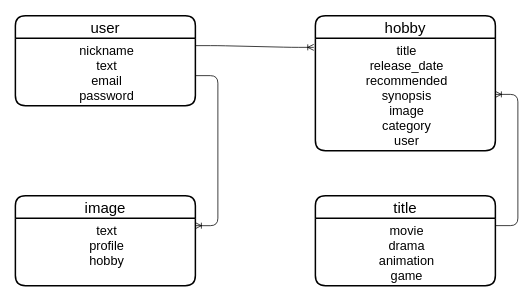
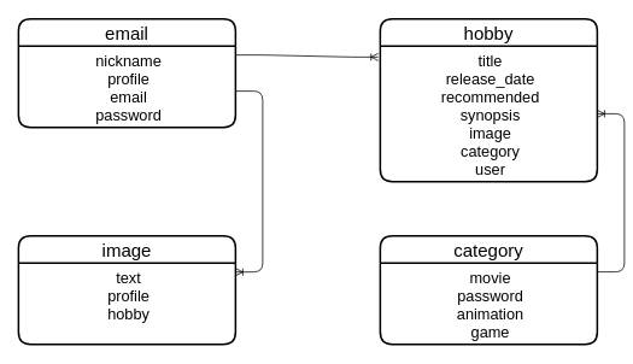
  <mxCell id="0" />
  <mxCell id="1" parent="0" />
  <mxCell id="2" value="hobby" style="swimlane;childLayout=stackLayout;horizontal=1;startSize=30;horizontalStack=0;rounded=1;fontSize=20;fontStyle=0;strokeWidth=2;resizeParent=0;resizeLast=1;shadow=0;dashed=0;align=center;" vertex="1" parent="1"><mxGeometry x="420" y="20" width="240" height="180" as="geometry" /></mxCell>
  <mxCell id="3" value="title&#10;release_date&#10;recommended&#10;synopsis&#10;image&#10;category&#10;user" style="align=center;strokeColor=none;fillColor=none;spacingLeft=4;fontSize=17;verticalAlign=top;resizable=0;rotatable=0;part=1;" vertex="1" parent="2"><mxGeometry y="30" width="240" height="150" as="geometry" /></mxCell>
- <mxCell id="4" value="title" style="swimlane;childLayout=stackLayout;horizontal=1;startSize=30;horizontalStack=0;rounded=1;fontSize=20;fontStyle=0;strokeWidth=2;resizeParent=0;resizeLast=1;shadow=0;dashed=0;align=center;" vertex="1" parent="1"><mxGeometry x="420" y="260" width="240" height="120" as="geometry" /></mxCell>
- <mxCell id="5" value="movie&#10;drama&#10;animation&#10;game" style="align=center;strokeColor=none;fillColor=none;spacingLeft=4;fontSize=17;verticalAlign=top;resizable=0;rotatable=0;part=1;" vertex="1" parent="4"><mxGeometry y="30" width="240" height="90" as="geometry" /></mxCell>
- <mxCell id="6" value="user" style="swimlane;childLayout=stackLayout;horizontal=1;startSize=30;horizontalStack=0;rounded=1;fontSize=20;fontStyle=0;strokeWidth=2;resizeParent=0;resizeLast=1;shadow=0;dashed=0;align=center;" vertex="1" parent="1"><mxGeometry x="20" y="20" width="240" height="120" as="geometry" /></mxCell>
- <mxCell id="7" value="nickname&#10;text&#10;email&#10;password" style="align=center;strokeColor=none;fillColor=none;spacingLeft=4;fontSize=17;verticalAlign=top;resizable=0;rotatable=0;part=1;" vertex="1" parent="6"><mxGeometry y="30" width="240" height="90" as="geometry" /></mxCell>
+ <mxCell id="4" value="category" style="swimlane;childLayout=stackLayout;horizontal=1;startSize=30;horizontalStack=0;rounded=1;fontSize=20;fontStyle=0;strokeWidth=2;resizeParent=0;resizeLast=1;shadow=0;dashed=0;align=center;" vertex="1" parent="1"><mxGeometry x="420" y="260" width="240" height="120" as="geometry" /></mxCell>
+ <mxCell id="5" value="movie&#10;password&#10;animation&#10;game" style="align=center;strokeColor=none;fillColor=none;spacingLeft=4;fontSize=17;verticalAlign=top;resizable=0;rotatable=0;part=1;" vertex="1" parent="4"><mxGeometry y="30" width="240" height="90" as="geometry" /></mxCell>
+ <mxCell id="6" value="email" style="swimlane;childLayout=stackLayout;horizontal=1;startSize=30;horizontalStack=0;rounded=1;fontSize=20;fontStyle=0;strokeWidth=2;resizeParent=0;resizeLast=1;shadow=0;dashed=0;align=center;" vertex="1" parent="1"><mxGeometry x="20" y="20" width="240" height="120" as="geometry" /></mxCell>
+ <mxCell id="7" value="nickname&#10;profile&#10;email&#10;password" style="align=center;strokeColor=none;fillColor=none;spacingLeft=4;fontSize=17;verticalAlign=top;resizable=0;rotatable=0;part=1;" vertex="1" parent="6"><mxGeometry y="30" width="240" height="90" as="geometry" /></mxCell>
  <mxCell id="8" value="image" style="swimlane;childLayout=stackLayout;horizontal=1;startSize=30;horizontalStack=0;rounded=1;fontSize=20;fontStyle=0;strokeWidth=2;resizeParent=0;resizeLast=1;shadow=0;dashed=0;align=center;" vertex="1" parent="1"><mxGeometry x="20" y="260" width="240" height="120" as="geometry" /></mxCell>
  <mxCell id="9" value="text&#10;profile&#10;hobby" style="align=center;strokeColor=none;fillColor=none;spacingLeft=4;fontSize=17;verticalAlign=top;resizable=0;rotatable=0;part=1;" vertex="1" parent="8"><mxGeometry y="30" width="240" height="90" as="geometry" /></mxCell>
  <mxCell id="10" value="" style="edgeStyle=entityRelationEdgeStyle;fontSize=12;html=1;endArrow=ERoneToMany;entryX=-0.009;entryY=0.082;entryDx=0;entryDy=0;entryPerimeter=0;" edge="1" parent="1" target="3"><mxGeometry width="100" height="100" relative="1" as="geometry"><mxPoint x="260" y="60" as="sourcePoint" /><mxPoint x="360" y="-40" as="targetPoint" /></mxGeometry></mxCell>
  <mxCell id="11" value="" style="edgeStyle=entityRelationEdgeStyle;fontSize=12;html=1;endArrow=ERoneToMany;entryX=1;entryY=0.112;entryDx=0;entryDy=0;entryPerimeter=0;" edge="1" parent="1" target="9"><mxGeometry width="100" height="100" relative="1" as="geometry"><mxPoint x="260" y="100" as="sourcePoint" /><mxPoint x="360" y="0" as="targetPoint" /></mxGeometry></mxCell>
  <mxCell id="12" value="" style="edgeStyle=entityRelationEdgeStyle;fontSize=12;html=1;endArrow=ERoneToMany;exitX=1;exitY=0.111;exitDx=0;exitDy=0;exitPerimeter=0;entryX=1;entryY=0.5;entryDx=0;entryDy=0;" edge="1" parent="1" source="5" target="3"><mxGeometry width="100" height="100" relative="1" as="geometry"><mxPoint x="340" y="300" as="sourcePoint" /><mxPoint x="420" y="140" as="targetPoint" /></mxGeometry></mxCell>
